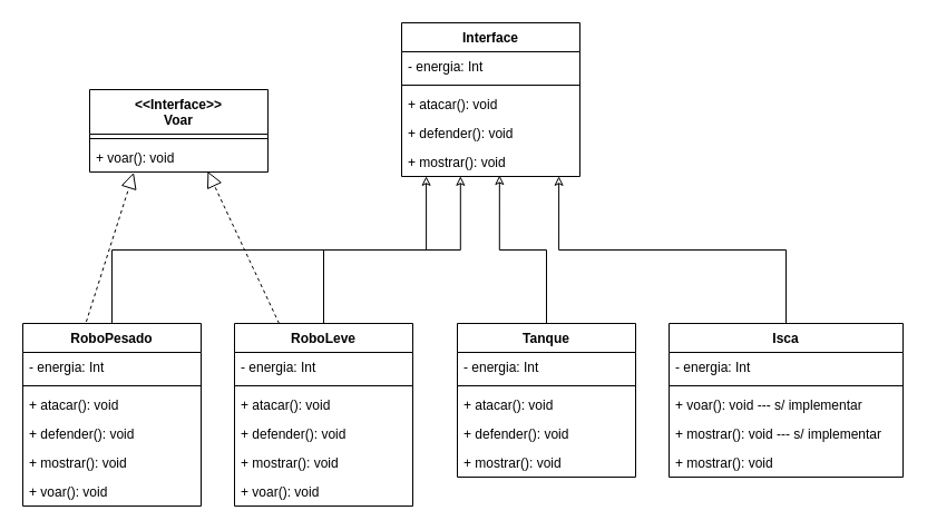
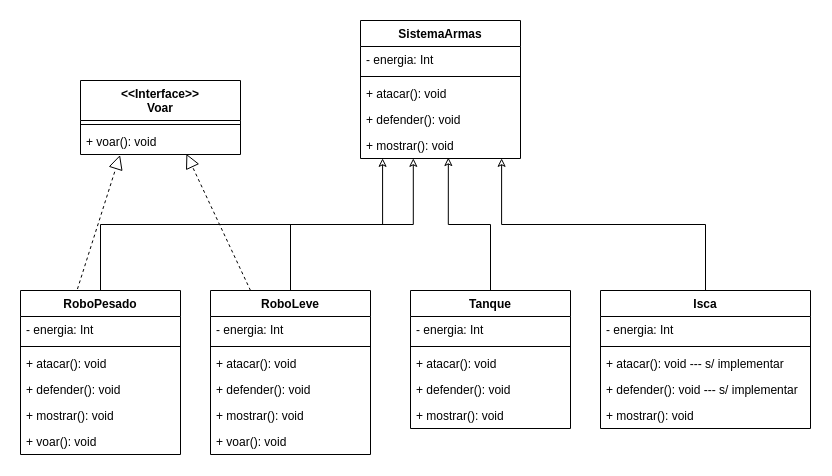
  <mxCell id="0" />
  <mxCell id="1" parent="0" />
- <mxCell id="2" value="Interface" style="swimlane;fontStyle=1;align=center;verticalAlign=top;childLayout=stackLayout;horizontal=1;startSize=26;horizontalStack=0;resizeParent=1;resizeParentMax=0;resizeLast=0;collapsible=1;marginBottom=0;" vertex="1" parent="1"><mxGeometry x="360" y="20" width="160" height="138" as="geometry" /></mxCell>
+ <mxCell id="2" value="SistemaArmas" style="swimlane;fontStyle=1;align=center;verticalAlign=top;childLayout=stackLayout;horizontal=1;startSize=26;horizontalStack=0;resizeParent=1;resizeParentMax=0;resizeLast=0;collapsible=1;marginBottom=0;" vertex="1" parent="1"><mxGeometry x="360" y="20" width="160" height="138" as="geometry" /></mxCell>
  <mxCell id="3" value="- energia: Int" style="text;strokeColor=none;fillColor=none;align=left;verticalAlign=top;spacingLeft=4;spacingRight=4;overflow=hidden;rotatable=0;points=[[0,0.5],[1,0.5]];portConstraint=eastwest;" vertex="1" parent="2"><mxGeometry y="26" width="160" height="26" as="geometry" /></mxCell>
  <mxCell id="4" value="" style="line;strokeWidth=1;fillColor=none;align=left;verticalAlign=middle;spacingTop=-1;spacingLeft=3;spacingRight=3;rotatable=0;labelPosition=right;points=[];portConstraint=eastwest;" vertex="1" parent="2"><mxGeometry y="52" width="160" height="8" as="geometry" /></mxCell>
  <mxCell id="5" value="+ atacar(): void" style="text;strokeColor=none;fillColor=none;align=left;verticalAlign=top;spacingLeft=4;spacingRight=4;overflow=hidden;rotatable=0;points=[[0,0.5],[1,0.5]];portConstraint=eastwest;" vertex="1" parent="2"><mxGeometry y="60" width="160" height="26" as="geometry" /></mxCell>
  <mxCell id="6" value="+ defender(): void" style="text;strokeColor=none;fillColor=none;align=left;verticalAlign=top;spacingLeft=4;spacingRight=4;overflow=hidden;rotatable=0;points=[[0,0.5],[1,0.5]];portConstraint=eastwest;" vertex="1" parent="2"><mxGeometry y="86" width="160" height="26" as="geometry" /></mxCell>
  <mxCell id="7" value="+ mostrar(): void" style="text;strokeColor=none;fillColor=none;align=left;verticalAlign=top;spacingLeft=4;spacingRight=4;overflow=hidden;rotatable=0;points=[[0,0.5],[1,0.5]];portConstraint=eastwest;" vertex="1" parent="2"><mxGeometry y="112" width="160" height="26" as="geometry" /></mxCell>
  <mxCell id="8" style="edgeStyle=orthogonalEdgeStyle;rounded=0;orthogonalLoop=1;jettySize=auto;html=1;entryX=0.138;entryY=0.994;entryDx=0;entryDy=0;entryPerimeter=0;endArrow=classic;endFill=0;" edge="1" parent="1" source="9" target="7"><mxGeometry relative="1" as="geometry"><mxPoint x="403.04" y="184.39" as="targetPoint" /></mxGeometry></mxCell>
  <mxCell id="9" value="RoboPesado" style="swimlane;fontStyle=1;align=center;verticalAlign=top;childLayout=stackLayout;horizontal=1;startSize=26;horizontalStack=0;resizeParent=1;resizeParentMax=0;resizeLast=0;collapsible=1;marginBottom=0;" vertex="1" parent="1"><mxGeometry x="20" y="290" width="160" height="164" as="geometry" /></mxCell>
  <mxCell id="10" value="- energia: Int" style="text;strokeColor=none;fillColor=none;align=left;verticalAlign=top;spacingLeft=4;spacingRight=4;overflow=hidden;rotatable=0;points=[[0,0.5],[1,0.5]];portConstraint=eastwest;" vertex="1" parent="9"><mxGeometry y="26" width="160" height="26" as="geometry" /></mxCell>
  <mxCell id="11" value="" style="line;strokeWidth=1;fillColor=none;align=left;verticalAlign=middle;spacingTop=-1;spacingLeft=3;spacingRight=3;rotatable=0;labelPosition=right;points=[];portConstraint=eastwest;" vertex="1" parent="9"><mxGeometry y="52" width="160" height="8" as="geometry" /></mxCell>
  <mxCell id="12" value="+ atacar(): void" style="text;strokeColor=none;fillColor=none;align=left;verticalAlign=top;spacingLeft=4;spacingRight=4;overflow=hidden;rotatable=0;points=[[0,0.5],[1,0.5]];portConstraint=eastwest;" vertex="1" parent="9"><mxGeometry y="60" width="160" height="26" as="geometry" /></mxCell>
  <mxCell id="13" value="+ defender(): void" style="text;strokeColor=none;fillColor=none;align=left;verticalAlign=top;spacingLeft=4;spacingRight=4;overflow=hidden;rotatable=0;points=[[0,0.5],[1,0.5]];portConstraint=eastwest;" vertex="1" parent="9"><mxGeometry y="86" width="160" height="26" as="geometry" /></mxCell>
  <mxCell id="14" value="+ mostrar(): void" style="text;strokeColor=none;fillColor=none;align=left;verticalAlign=top;spacingLeft=4;spacingRight=4;overflow=hidden;rotatable=0;points=[[0,0.5],[1,0.5]];portConstraint=eastwest;" vertex="1" parent="9"><mxGeometry y="112" width="160" height="26" as="geometry" /></mxCell>
  <mxCell id="15" value="+ voar(): void" style="text;strokeColor=none;fillColor=none;align=left;verticalAlign=top;spacingLeft=4;spacingRight=4;overflow=hidden;rotatable=0;points=[[0,0.5],[1,0.5]];portConstraint=eastwest;" vertex="1" parent="9"><mxGeometry y="138" width="160" height="26" as="geometry" /></mxCell>
  <mxCell id="16" style="edgeStyle=orthogonalEdgeStyle;rounded=0;orthogonalLoop=1;jettySize=auto;html=1;entryX=0.33;entryY=0.994;entryDx=0;entryDy=0;entryPerimeter=0;endArrow=classic;endFill=0;" edge="1" parent="1" source="17" target="7"><mxGeometry relative="1" as="geometry"><mxPoint x="437.6" y="184.39" as="targetPoint" /></mxGeometry></mxCell>
  <mxCell id="17" value="RoboLeve" style="swimlane;fontStyle=1;align=center;verticalAlign=top;childLayout=stackLayout;horizontal=1;startSize=26;horizontalStack=0;resizeParent=1;resizeParentMax=0;resizeLast=0;collapsible=1;marginBottom=0;" vertex="1" parent="1"><mxGeometry x="210" y="290" width="160" height="164" as="geometry" /></mxCell>
  <mxCell id="18" value="- energia: Int" style="text;strokeColor=none;fillColor=none;align=left;verticalAlign=top;spacingLeft=4;spacingRight=4;overflow=hidden;rotatable=0;points=[[0,0.5],[1,0.5]];portConstraint=eastwest;" vertex="1" parent="17"><mxGeometry y="26" width="160" height="26" as="geometry" /></mxCell>
  <mxCell id="19" value="" style="line;strokeWidth=1;fillColor=none;align=left;verticalAlign=middle;spacingTop=-1;spacingLeft=3;spacingRight=3;rotatable=0;labelPosition=right;points=[];portConstraint=eastwest;" vertex="1" parent="17"><mxGeometry y="52" width="160" height="8" as="geometry" /></mxCell>
  <mxCell id="20" value="+ atacar(): void" style="text;strokeColor=none;fillColor=none;align=left;verticalAlign=top;spacingLeft=4;spacingRight=4;overflow=hidden;rotatable=0;points=[[0,0.5],[1,0.5]];portConstraint=eastwest;" vertex="1" parent="17"><mxGeometry y="60" width="160" height="26" as="geometry" /></mxCell>
  <mxCell id="21" value="+ defender(): void" style="text;strokeColor=none;fillColor=none;align=left;verticalAlign=top;spacingLeft=4;spacingRight=4;overflow=hidden;rotatable=0;points=[[0,0.5],[1,0.5]];portConstraint=eastwest;" vertex="1" parent="17"><mxGeometry y="86" width="160" height="26" as="geometry" /></mxCell>
  <mxCell id="22" value="+ mostrar(): void" style="text;strokeColor=none;fillColor=none;align=left;verticalAlign=top;spacingLeft=4;spacingRight=4;overflow=hidden;rotatable=0;points=[[0,0.5],[1,0.5]];portConstraint=eastwest;" vertex="1" parent="17"><mxGeometry y="112" width="160" height="26" as="geometry" /></mxCell>
  <mxCell id="23" value="+ voar(): void" style="text;strokeColor=none;fillColor=none;align=left;verticalAlign=top;spacingLeft=4;spacingRight=4;overflow=hidden;rotatable=0;points=[[0,0.5],[1,0.5]];portConstraint=eastwest;" vertex="1" parent="17"><mxGeometry y="138" width="160" height="26" as="geometry" /></mxCell>
  <mxCell id="24" style="edgeStyle=orthogonalEdgeStyle;rounded=0;orthogonalLoop=1;jettySize=auto;html=1;entryX=0.549;entryY=0.962;entryDx=0;entryDy=0;entryPerimeter=0;endArrow=classic;endFill=0;" edge="1" parent="1" source="25" target="7"><mxGeometry relative="1" as="geometry"><mxPoint x="454.88" y="183.688" as="targetPoint" /></mxGeometry></mxCell>
  <mxCell id="25" value="Tanque" style="swimlane;fontStyle=1;align=center;verticalAlign=top;childLayout=stackLayout;horizontal=1;startSize=26;horizontalStack=0;resizeParent=1;resizeParentMax=0;resizeLast=0;collapsible=1;marginBottom=0;" vertex="1" parent="1"><mxGeometry x="410" y="290" width="160" height="138" as="geometry" /></mxCell>
  <mxCell id="26" value="- energia: Int" style="text;strokeColor=none;fillColor=none;align=left;verticalAlign=top;spacingLeft=4;spacingRight=4;overflow=hidden;rotatable=0;points=[[0,0.5],[1,0.5]];portConstraint=eastwest;" vertex="1" parent="25"><mxGeometry y="26" width="160" height="26" as="geometry" /></mxCell>
  <mxCell id="27" value="" style="line;strokeWidth=1;fillColor=none;align=left;verticalAlign=middle;spacingTop=-1;spacingLeft=3;spacingRight=3;rotatable=0;labelPosition=right;points=[];portConstraint=eastwest;" vertex="1" parent="25"><mxGeometry y="52" width="160" height="8" as="geometry" /></mxCell>
  <mxCell id="28" value="+ atacar(): void" style="text;strokeColor=none;fillColor=none;align=left;verticalAlign=top;spacingLeft=4;spacingRight=4;overflow=hidden;rotatable=0;points=[[0,0.5],[1,0.5]];portConstraint=eastwest;" vertex="1" parent="25"><mxGeometry y="60" width="160" height="26" as="geometry" /></mxCell>
  <mxCell id="29" value="+ defender(): void" style="text;strokeColor=none;fillColor=none;align=left;verticalAlign=top;spacingLeft=4;spacingRight=4;overflow=hidden;rotatable=0;points=[[0,0.5],[1,0.5]];portConstraint=eastwest;" vertex="1" parent="25"><mxGeometry y="86" width="160" height="26" as="geometry" /></mxCell>
  <mxCell id="30" value="+ mostrar(): void" style="text;strokeColor=none;fillColor=none;align=left;verticalAlign=top;spacingLeft=4;spacingRight=4;overflow=hidden;rotatable=0;points=[[0,0.5],[1,0.5]];portConstraint=eastwest;" vertex="1" parent="25"><mxGeometry y="112" width="160" height="26" as="geometry" /></mxCell>
  <mxCell id="31" value="&lt;&lt;Interface&gt;&gt;&#10;Voar" style="swimlane;fontStyle=1;align=center;verticalAlign=top;childLayout=stackLayout;horizontal=1;startSize=40;horizontalStack=0;resizeParent=1;resizeParentMax=0;resizeLast=0;collapsible=1;marginBottom=0;" vertex="1" parent="1"><mxGeometry x="80" y="80" width="160" height="74" as="geometry" /></mxCell>
  <mxCell id="32" value="" style="line;strokeWidth=1;fillColor=none;align=left;verticalAlign=middle;spacingTop=-1;spacingLeft=3;spacingRight=3;rotatable=0;labelPosition=right;points=[];portConstraint=eastwest;" vertex="1" parent="31"><mxGeometry y="40" width="160" height="8" as="geometry" /></mxCell>
  <mxCell id="33" value="+ voar(): void" style="text;strokeColor=none;fillColor=none;align=left;verticalAlign=top;spacingLeft=4;spacingRight=4;overflow=hidden;rotatable=0;points=[[0,0.5],[1,0.5]];portConstraint=eastwest;" vertex="1" parent="31"><mxGeometry y="48" width="160" height="26" as="geometry" /></mxCell>
  <mxCell id="34" style="edgeStyle=orthogonalEdgeStyle;rounded=0;orthogonalLoop=1;jettySize=auto;html=1;entryX=0.882;entryY=0.994;entryDx=0;entryDy=0;entryPerimeter=0;endArrow=classic;endFill=0;" edge="1" parent="1" source="35" target="7"><mxGeometry relative="1" as="geometry"><mxPoint x="500.96" y="183.012" as="targetPoint" /></mxGeometry></mxCell>
  <mxCell id="35" value="Isca" style="swimlane;fontStyle=1;align=center;verticalAlign=top;childLayout=stackLayout;horizontal=1;startSize=26;horizontalStack=0;resizeParent=1;resizeParentMax=0;resizeLast=0;collapsible=1;marginBottom=0;" vertex="1" parent="1"><mxGeometry x="600" y="290" width="210" height="138" as="geometry" /></mxCell>
  <mxCell id="36" value="- energia: Int" style="text;strokeColor=none;fillColor=none;align=left;verticalAlign=top;spacingLeft=4;spacingRight=4;overflow=hidden;rotatable=0;points=[[0,0.5],[1,0.5]];portConstraint=eastwest;" vertex="1" parent="35"><mxGeometry y="26" width="210" height="26" as="geometry" /></mxCell>
  <mxCell id="37" value="" style="line;strokeWidth=1;fillColor=none;align=left;verticalAlign=middle;spacingTop=-1;spacingLeft=3;spacingRight=3;rotatable=0;labelPosition=right;points=[];portConstraint=eastwest;" vertex="1" parent="35"><mxGeometry y="52" width="210" height="8" as="geometry" /></mxCell>
- <mxCell id="38" value="+ voar(): void --- s/ implementar" style="text;strokeColor=none;fillColor=none;align=left;verticalAlign=top;spacingLeft=4;spacingRight=4;overflow=hidden;rotatable=0;points=[[0,0.5],[1,0.5]];portConstraint=eastwest;" vertex="1" parent="35"><mxGeometry y="60" width="210" height="26" as="geometry" /></mxCell>
- <mxCell id="39" value="+ mostrar(): void --- s/ implementar" style="text;strokeColor=none;fillColor=none;align=left;verticalAlign=top;spacingLeft=4;spacingRight=4;overflow=hidden;rotatable=0;points=[[0,0.5],[1,0.5]];portConstraint=eastwest;" vertex="1" parent="35"><mxGeometry y="86" width="210" height="26" as="geometry" /></mxCell>
+ <mxCell id="38" value="+ atacar(): void --- s/ implementar" style="text;strokeColor=none;fillColor=none;align=left;verticalAlign=top;spacingLeft=4;spacingRight=4;overflow=hidden;rotatable=0;points=[[0,0.5],[1,0.5]];portConstraint=eastwest;" vertex="1" parent="35"><mxGeometry y="60" width="210" height="26" as="geometry" /></mxCell>
+ <mxCell id="39" value="+ defender(): void --- s/ implementar" style="text;strokeColor=none;fillColor=none;align=left;verticalAlign=top;spacingLeft=4;spacingRight=4;overflow=hidden;rotatable=0;points=[[0,0.5],[1,0.5]];portConstraint=eastwest;" vertex="1" parent="35"><mxGeometry y="86" width="210" height="26" as="geometry" /></mxCell>
  <mxCell id="40" value="+ mostrar(): void" style="text;strokeColor=none;fillColor=none;align=left;verticalAlign=top;spacingLeft=4;spacingRight=4;overflow=hidden;rotatable=0;points=[[0,0.5],[1,0.5]];portConstraint=eastwest;" vertex="1" parent="35"><mxGeometry y="112" width="210" height="26" as="geometry" /></mxCell>
  <mxCell id="41" value="" style="endArrow=block;dashed=1;endFill=0;endSize=12;html=1;exitX=0.356;exitY=-0.009;exitDx=0;exitDy=0;exitPerimeter=0;entryX=0.247;entryY=1.019;entryDx=0;entryDy=0;entryPerimeter=0;" edge="1" parent="1" source="9" target="33"><mxGeometry width="160" relative="1" as="geometry"><mxPoint x="310" y="260" as="sourcePoint" /><mxPoint x="470" y="260" as="targetPoint" /></mxGeometry></mxCell>
  <mxCell id="42" value="" style="endArrow=block;dashed=1;endFill=0;endSize=12;html=1;exitX=0.25;exitY=0;exitDx=0;exitDy=0;entryX=0.662;entryY=0.975;entryDx=0;entryDy=0;entryPerimeter=0;" edge="1" parent="1" source="17" target="33"><mxGeometry width="160" relative="1" as="geometry"><mxPoint x="310" y="260" as="sourcePoint" /><mxPoint x="470" y="260" as="targetPoint" /></mxGeometry></mxCell>
